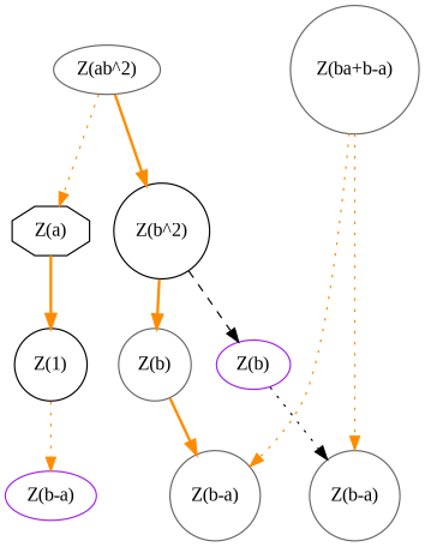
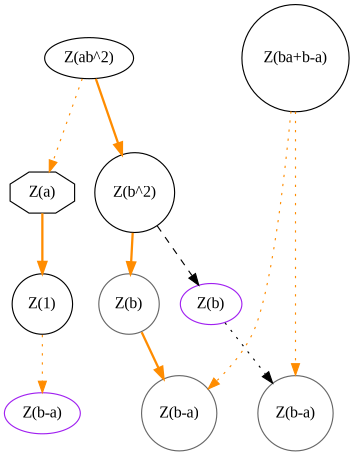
  digraph {
    fontname="Liberation Serif"
    node [color=black fontname="Liberation Serif" shape=circle]
    edge [color=darkorange fontname="Liberation Serif" style=dotted]
-   "Z(ab^2)" [color=gray40 shape=ellipse]
-   "Z(ba+b-a)" [color=gray40]
+   "Z(ab^2)" [shape=ellipse]
+   "Z(ba+b-a)"
    "Z(a)" [shape=octagon]
    "Z(b^2)"
    n5 [color=gray40 label="Z(b-a)"]
    n6 [color=gray40 label="Z(b-a)"]
    "Z(1)"
    n8 [color=gray40 label="Z(b)"]
    n9 [color=purple label="Z(b)" shape=ellipse]
    n10 [color=purple label="Z(b-a)" shape=ellipse]
    subgraph sub_1 {
      rank=same
      "Z(ab^2)"
      "Z(ba+b-a)"
    }
    "Z(ab^2)" -> "Z(a)"
    "Z(ab^2)" -> "Z(b^2)" [style=bold]
    "Z(ba+b-a)" -> n5
    "Z(ba+b-a)" -> n6
    "Z(a)" -> "Z(1)" [style=bold]
    "Z(b^2)" -> n8 [style=bold]
    "Z(b^2)" -> n9 [color=black style=dashed]
    "Z(1)" -> n10
    n8 -> n5 [style=bold]
    n9 -> n6 [color=black]
  }
